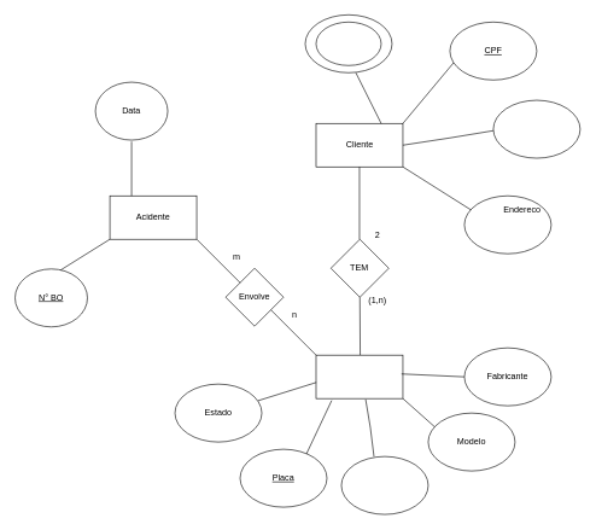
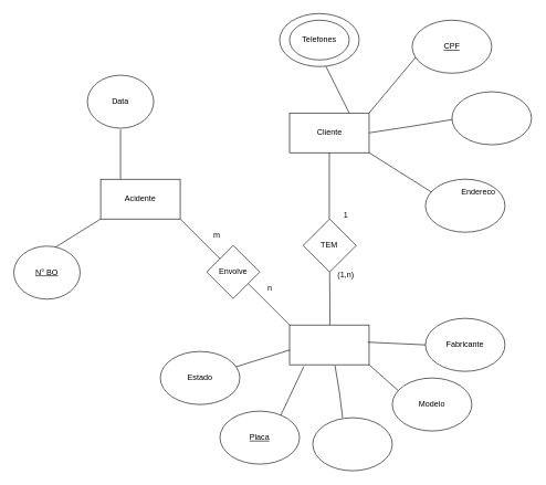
  <mxCell id="0" />
  <mxCell id="1" parent="0" />
  <mxCell id="2" value="" style="rounded=0;whiteSpace=wrap;html=1;" vertex="1" parent="1"><mxGeometry x="436" y="170" width="120" height="60" as="geometry" /></mxCell>
  <mxCell id="3" value="Cliente" style="text;html=1;strokeColor=none;fillColor=none;align=center;verticalAlign=middle;whiteSpace=wrap;rounded=0;" vertex="1" parent="1"><mxGeometry x="459" y="182.5" width="75" height="35" as="geometry" /></mxCell>
  <mxCell id="4" value="" style="endArrow=none;html=1;rounded=0;entryX=0.05;entryY=0.688;entryDx=0;entryDy=0;entryPerimeter=0;" edge="1" parent="1" target="5"><mxGeometry width="50" height="50" relative="1" as="geometry"><mxPoint x="556" y="170" as="sourcePoint" /><mxPoint x="606" y="120" as="targetPoint" /></mxGeometry></mxCell>
  <mxCell id="5" value="" style="ellipse;whiteSpace=wrap;html=1;" vertex="1" parent="1"><mxGeometry x="621" y="30" width="120" height="80" as="geometry" /></mxCell>
  <mxCell id="6" value="" style="endArrow=none;html=1;rounded=0;exitX=1;exitY=1;exitDx=0;exitDy=0;" edge="1" parent="1" source="2"><mxGeometry width="50" height="50" relative="1" as="geometry"><mxPoint x="571" y="250" as="sourcePoint" /><mxPoint x="651" y="290" as="targetPoint" /><Array as="points" /></mxGeometry></mxCell>
  <mxCell id="7" value="" style="ellipse;whiteSpace=wrap;html=1;" vertex="1" parent="1"><mxGeometry x="641" y="270" width="120" height="80" as="geometry" /></mxCell>
  <mxCell id="8" value="" style="endArrow=none;html=1;rounded=0;exitX=1;exitY=0.5;exitDx=0;exitDy=0;" edge="1" parent="1" source="2"><mxGeometry width="50" height="50" relative="1" as="geometry"><mxPoint x="471" y="450" as="sourcePoint" /><mxPoint x="681" y="180" as="targetPoint" /><Array as="points"><mxPoint x="621" y="190" /></Array></mxGeometry></mxCell>
  <mxCell id="9" value="" style="ellipse;whiteSpace=wrap;html=1;" vertex="1" parent="1"><mxGeometry x="681" y="138" width="120" height="80" as="geometry" /></mxCell>
  <mxCell id="10" value="Endereco" style="text;html=1;strokeColor=none;fillColor=none;align=center;verticalAlign=middle;whiteSpace=wrap;rounded=0;" vertex="1" parent="1"><mxGeometry x="691" y="275" width="60" height="30" as="geometry" /></mxCell>
  <mxCell id="11" value="&lt;u&gt;CPF&lt;/u&gt;" style="text;html=1;strokeColor=none;fillColor=none;align=center;verticalAlign=middle;whiteSpace=wrap;rounded=0;" vertex="1" parent="1"><mxGeometry x="651" y="55" width="60" height="30" as="geometry" /></mxCell>
  <mxCell id="12" value="" style="endArrow=none;html=1;rounded=0;exitX=0.75;exitY=0;exitDx=0;exitDy=0;" edge="1" parent="1" source="2"><mxGeometry width="50" height="50" relative="1" as="geometry"><mxPoint x="491" y="170" as="sourcePoint" /><mxPoint x="491" y="100" as="targetPoint" /><Array as="points" /></mxGeometry></mxCell>
  <mxCell id="13" value="" style="ellipse;whiteSpace=wrap;html=1;" vertex="1" parent="1"><mxGeometry x="421" y="20" width="120" height="80" as="geometry" /></mxCell>
  <mxCell id="14" value="" style="ellipse;whiteSpace=wrap;html=1;direction=west;" vertex="1" parent="1"><mxGeometry x="436" y="30" width="90" height="60" as="geometry" /></mxCell>
+ <mxCell id="15" value="Telefones" style="text;html=1;strokeColor=none;fillColor=none;align=center;verticalAlign=middle;whiteSpace=wrap;rounded=0;" vertex="1" parent="1"><mxGeometry x="451" y="45" width="60" height="30" as="geometry" /></mxCell>
  <mxCell id="16" value="" style="endArrow=none;html=1;rounded=0;exitX=0.5;exitY=1;exitDx=0;exitDy=0;" edge="1" parent="1" source="2"><mxGeometry width="50" height="50" relative="1" as="geometry"><mxPoint x="501" y="440" as="sourcePoint" /><mxPoint x="496" y="330" as="targetPoint" /></mxGeometry></mxCell>
  <mxCell id="17" value="" style="rhombus;whiteSpace=wrap;html=1;" vertex="1" parent="1"><mxGeometry x="456.5" y="330" width="80" height="80" as="geometry" /></mxCell>
  <mxCell id="18" value="" style="endArrow=none;html=1;rounded=0;entryX=0.5;entryY=1;entryDx=0;entryDy=0;" edge="1" parent="1" target="17"><mxGeometry width="50" height="50" relative="1" as="geometry"><mxPoint x="497" y="490" as="sourcePoint" /><mxPoint x="551" y="390" as="targetPoint" /></mxGeometry></mxCell>
  <mxCell id="19" value="TEM" style="text;html=1;strokeColor=none;fillColor=none;align=center;verticalAlign=middle;whiteSpace=wrap;rounded=0;" vertex="1" parent="1"><mxGeometry x="466" y="355" width="60" height="30" as="geometry" /></mxCell>
  <mxCell id="20" value="" style="rounded=0;whiteSpace=wrap;html=1;" vertex="1" parent="1"><mxGeometry x="436" y="490" width="120" height="60" as="geometry" /></mxCell>
  <mxCell id="21" value="" style="endArrow=none;html=1;rounded=0;" edge="1" parent="1"><mxGeometry width="50" height="50" relative="1" as="geometry"><mxPoint x="601" y="590" as="sourcePoint" /><mxPoint x="556" y="550" as="targetPoint" /></mxGeometry></mxCell>
  <mxCell id="22" value="" style="ellipse;whiteSpace=wrap;html=1;" vertex="1" parent="1"><mxGeometry x="591" y="570" width="120" height="80" as="geometry" /></mxCell>
  <mxCell id="23" value="" style="endArrow=none;html=1;rounded=0;exitX=0.375;exitY=0;exitDx=0;exitDy=0;exitPerimeter=0;entryX=0.571;entryY=1.02;entryDx=0;entryDy=0;entryPerimeter=0;" edge="1" parent="1" source="24" target="20"><mxGeometry width="50" height="50" relative="1" as="geometry"><mxPoint x="466" y="640" as="sourcePoint" /><mxPoint x="421" y="600" as="targetPoint" /><Array as="points"><mxPoint x="511" y="590" /></Array></mxGeometry></mxCell>
  <mxCell id="24" value="" style="ellipse;whiteSpace=wrap;html=1;" vertex="1" parent="1"><mxGeometry x="471" y="630" width="120" height="80" as="geometry" /></mxCell>
  <mxCell id="25" value="" style="endArrow=none;html=1;rounded=0;entryX=0.984;entryY=0.433;entryDx=0;entryDy=0;exitX=0;exitY=0.5;exitDx=0;exitDy=0;entryPerimeter=0;" edge="1" parent="1" source="26" target="20"><mxGeometry width="50" height="50" relative="1" as="geometry"><mxPoint x="648.5" y="490" as="sourcePoint" /><mxPoint x="603.5" y="450" as="targetPoint" /></mxGeometry></mxCell>
  <mxCell id="26" value="" style="ellipse;whiteSpace=wrap;html=1;" vertex="1" parent="1"><mxGeometry x="641" y="480" width="120" height="80" as="geometry" /></mxCell>
  <mxCell id="27" value="" style="endArrow=none;html=1;rounded=0;entryX=0.18;entryY=1.043;entryDx=0;entryDy=0;entryPerimeter=0;" edge="1" parent="1" target="20"><mxGeometry width="50" height="50" relative="1" as="geometry"><mxPoint x="421" y="630" as="sourcePoint" /><mxPoint x="376" y="590" as="targetPoint" /></mxGeometry></mxCell>
  <mxCell id="28" value="" style="ellipse;whiteSpace=wrap;html=1;" vertex="1" parent="1"><mxGeometry x="331" y="620" width="120" height="80" as="geometry" /></mxCell>
  <mxCell id="29" value="" style="endArrow=none;html=1;rounded=0;exitX=0.002;exitY=0.629;exitDx=0;exitDy=0;exitPerimeter=0;" edge="1" parent="1" source="20" target="30"><mxGeometry width="50" height="50" relative="1" as="geometry"><mxPoint x="406" y="590" as="sourcePoint" /><mxPoint x="361" y="550" as="targetPoint" /></mxGeometry></mxCell>
  <mxCell id="30" value="" style="ellipse;whiteSpace=wrap;html=1;" vertex="1" parent="1"><mxGeometry x="241" y="530" width="120" height="80" as="geometry" /></mxCell>
  <mxCell id="31" value="Fabricante" style="text;html=1;strokeColor=none;fillColor=none;align=center;verticalAlign=middle;whiteSpace=wrap;rounded=0;" vertex="1" parent="1"><mxGeometry x="671" y="505" width="60" height="30" as="geometry" /></mxCell>
  <mxCell id="32" value="Modelo" style="text;html=1;strokeColor=none;fillColor=none;align=center;verticalAlign=middle;whiteSpace=wrap;rounded=0;" vertex="1" parent="1"><mxGeometry x="621" y="595" width="60" height="30" as="geometry" /></mxCell>
  <mxCell id="33" value="Estado" style="text;html=1;strokeColor=none;fillColor=none;align=center;verticalAlign=middle;whiteSpace=wrap;rounded=0;" vertex="1" parent="1"><mxGeometry x="271" y="555" width="60" height="30" as="geometry" /></mxCell>
  <mxCell id="34" value="&lt;u&gt;Placa&lt;/u&gt;" style="text;html=1;strokeColor=none;fillColor=none;align=center;verticalAlign=middle;whiteSpace=wrap;rounded=0;" vertex="1" parent="1"><mxGeometry x="361" y="645" width="60" height="30" as="geometry" /></mxCell>
  <mxCell id="35" value="" style="rounded=0;whiteSpace=wrap;html=1;" vertex="1" parent="1"><mxGeometry x="151" y="270" width="120" height="60" as="geometry" /></mxCell>
  <mxCell id="36" value="" style="endArrow=none;html=1;rounded=0;" edge="1" parent="1"><mxGeometry width="50" height="50" relative="1" as="geometry"><mxPoint x="371" y="425" as="sourcePoint" /><mxPoint x="436" y="490" as="targetPoint" /></mxGeometry></mxCell>
  <mxCell id="37" value="Envolve" style="rhombus;whiteSpace=wrap;html=1;" vertex="1" parent="1"><mxGeometry x="311" y="370" width="80" height="80" as="geometry" /></mxCell>
  <mxCell id="38" value="Acidente" style="text;html=1;strokeColor=none;fillColor=none;align=center;verticalAlign=middle;whiteSpace=wrap;rounded=0;" vertex="1" parent="1"><mxGeometry x="181" y="285" width="60" height="30" as="geometry" /></mxCell>
  <mxCell id="39" value="" style="endArrow=none;html=1;rounded=0;exitX=0;exitY=0;exitDx=0;exitDy=0;" edge="1" parent="1" source="37"><mxGeometry width="50" height="50" relative="1" as="geometry"><mxPoint x="221" y="355" as="sourcePoint" /><mxPoint x="271" y="330" as="targetPoint" /></mxGeometry></mxCell>
  <mxCell id="40" value="(1,n)" style="text;html=1;strokeColor=none;fillColor=none;align=center;verticalAlign=middle;whiteSpace=wrap;rounded=0;" vertex="1" parent="1"><mxGeometry x="491" y="400" width="60" height="30" as="geometry" /></mxCell>
- <mxCell id="41" value="2" style="text;html=1;strokeColor=none;fillColor=none;align=center;verticalAlign=middle;whiteSpace=wrap;rounded=0;" vertex="1" parent="1"><mxGeometry x="491" y="310" width="60" height="30" as="geometry" /></mxCell>
+ <mxCell id="41" value="1" style="text;html=1;strokeColor=none;fillColor=none;align=center;verticalAlign=middle;whiteSpace=wrap;rounded=0;" vertex="1" parent="1"><mxGeometry x="491" y="310" width="60" height="30" as="geometry" /></mxCell>
  <mxCell id="42" value="" style="endArrow=none;html=1;rounded=0;entryX=0.25;entryY=0;entryDx=0;entryDy=0;" edge="1" parent="1" target="35"><mxGeometry width="50" height="50" relative="1" as="geometry"><mxPoint x="181" y="195" as="sourcePoint" /><mxPoint x="104" y="196" as="targetPoint" /></mxGeometry></mxCell>
  <mxCell id="43" value="" style="endArrow=none;html=1;rounded=0;" edge="1" parent="1"><mxGeometry width="50" height="50" relative="1" as="geometry"><mxPoint x="71" y="380" as="sourcePoint" /><mxPoint x="151" y="330" as="targetPoint" /></mxGeometry></mxCell>
  <mxCell id="44" value="&lt;u&gt;N° BO&lt;/u&gt;" style="ellipse;whiteSpace=wrap;html=1;" vertex="1" parent="1"><mxGeometry x="20" y="371" width="100" height="80" as="geometry" /></mxCell>
  <mxCell id="45" value="Data" style="ellipse;whiteSpace=wrap;html=1;" vertex="1" parent="1"><mxGeometry x="131" y="113" width="100" height="80" as="geometry" /></mxCell>
  <mxCell id="46" value="n" style="text;html=1;align=center;verticalAlign=middle;resizable=0;points=[];autosize=1;strokeColor=none;fillColor=none;" vertex="1" parent="1"><mxGeometry x="391" y="420" width="30" height="30" as="geometry" /></mxCell>
  <mxCell id="47" value="m" style="text;html=1;align=center;verticalAlign=middle;resizable=0;points=[];autosize=1;strokeColor=none;fillColor=none;" vertex="1" parent="1"><mxGeometry x="311" y="340" width="30" height="30" as="geometry" /></mxCell>
